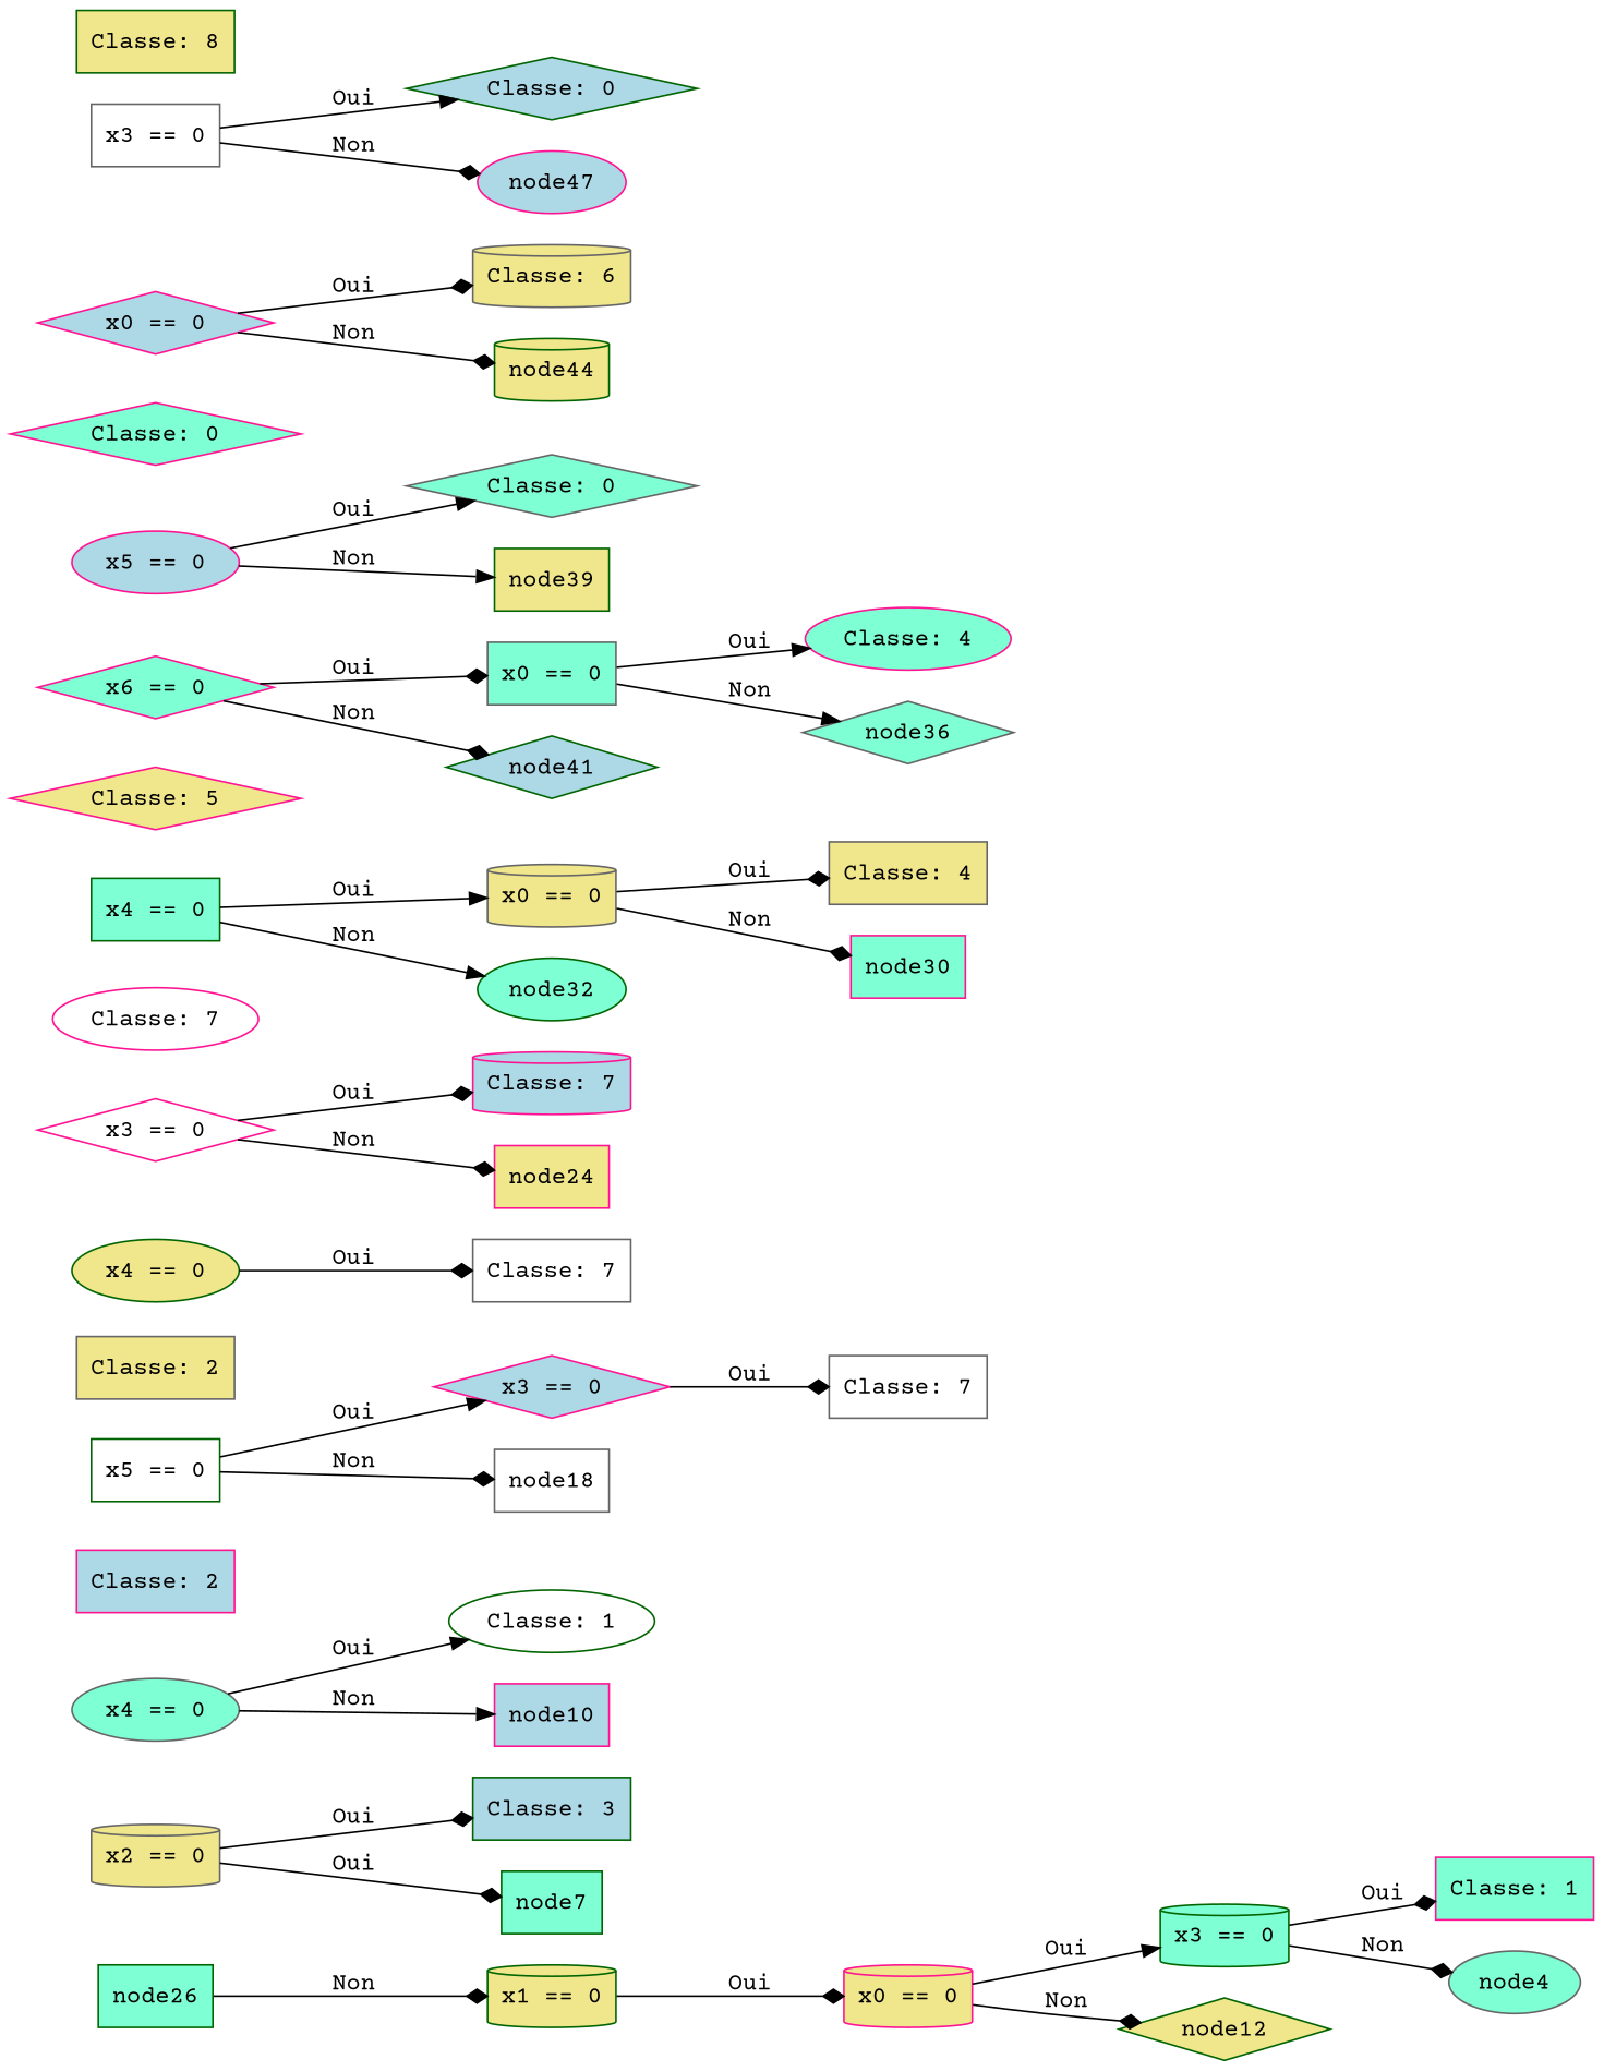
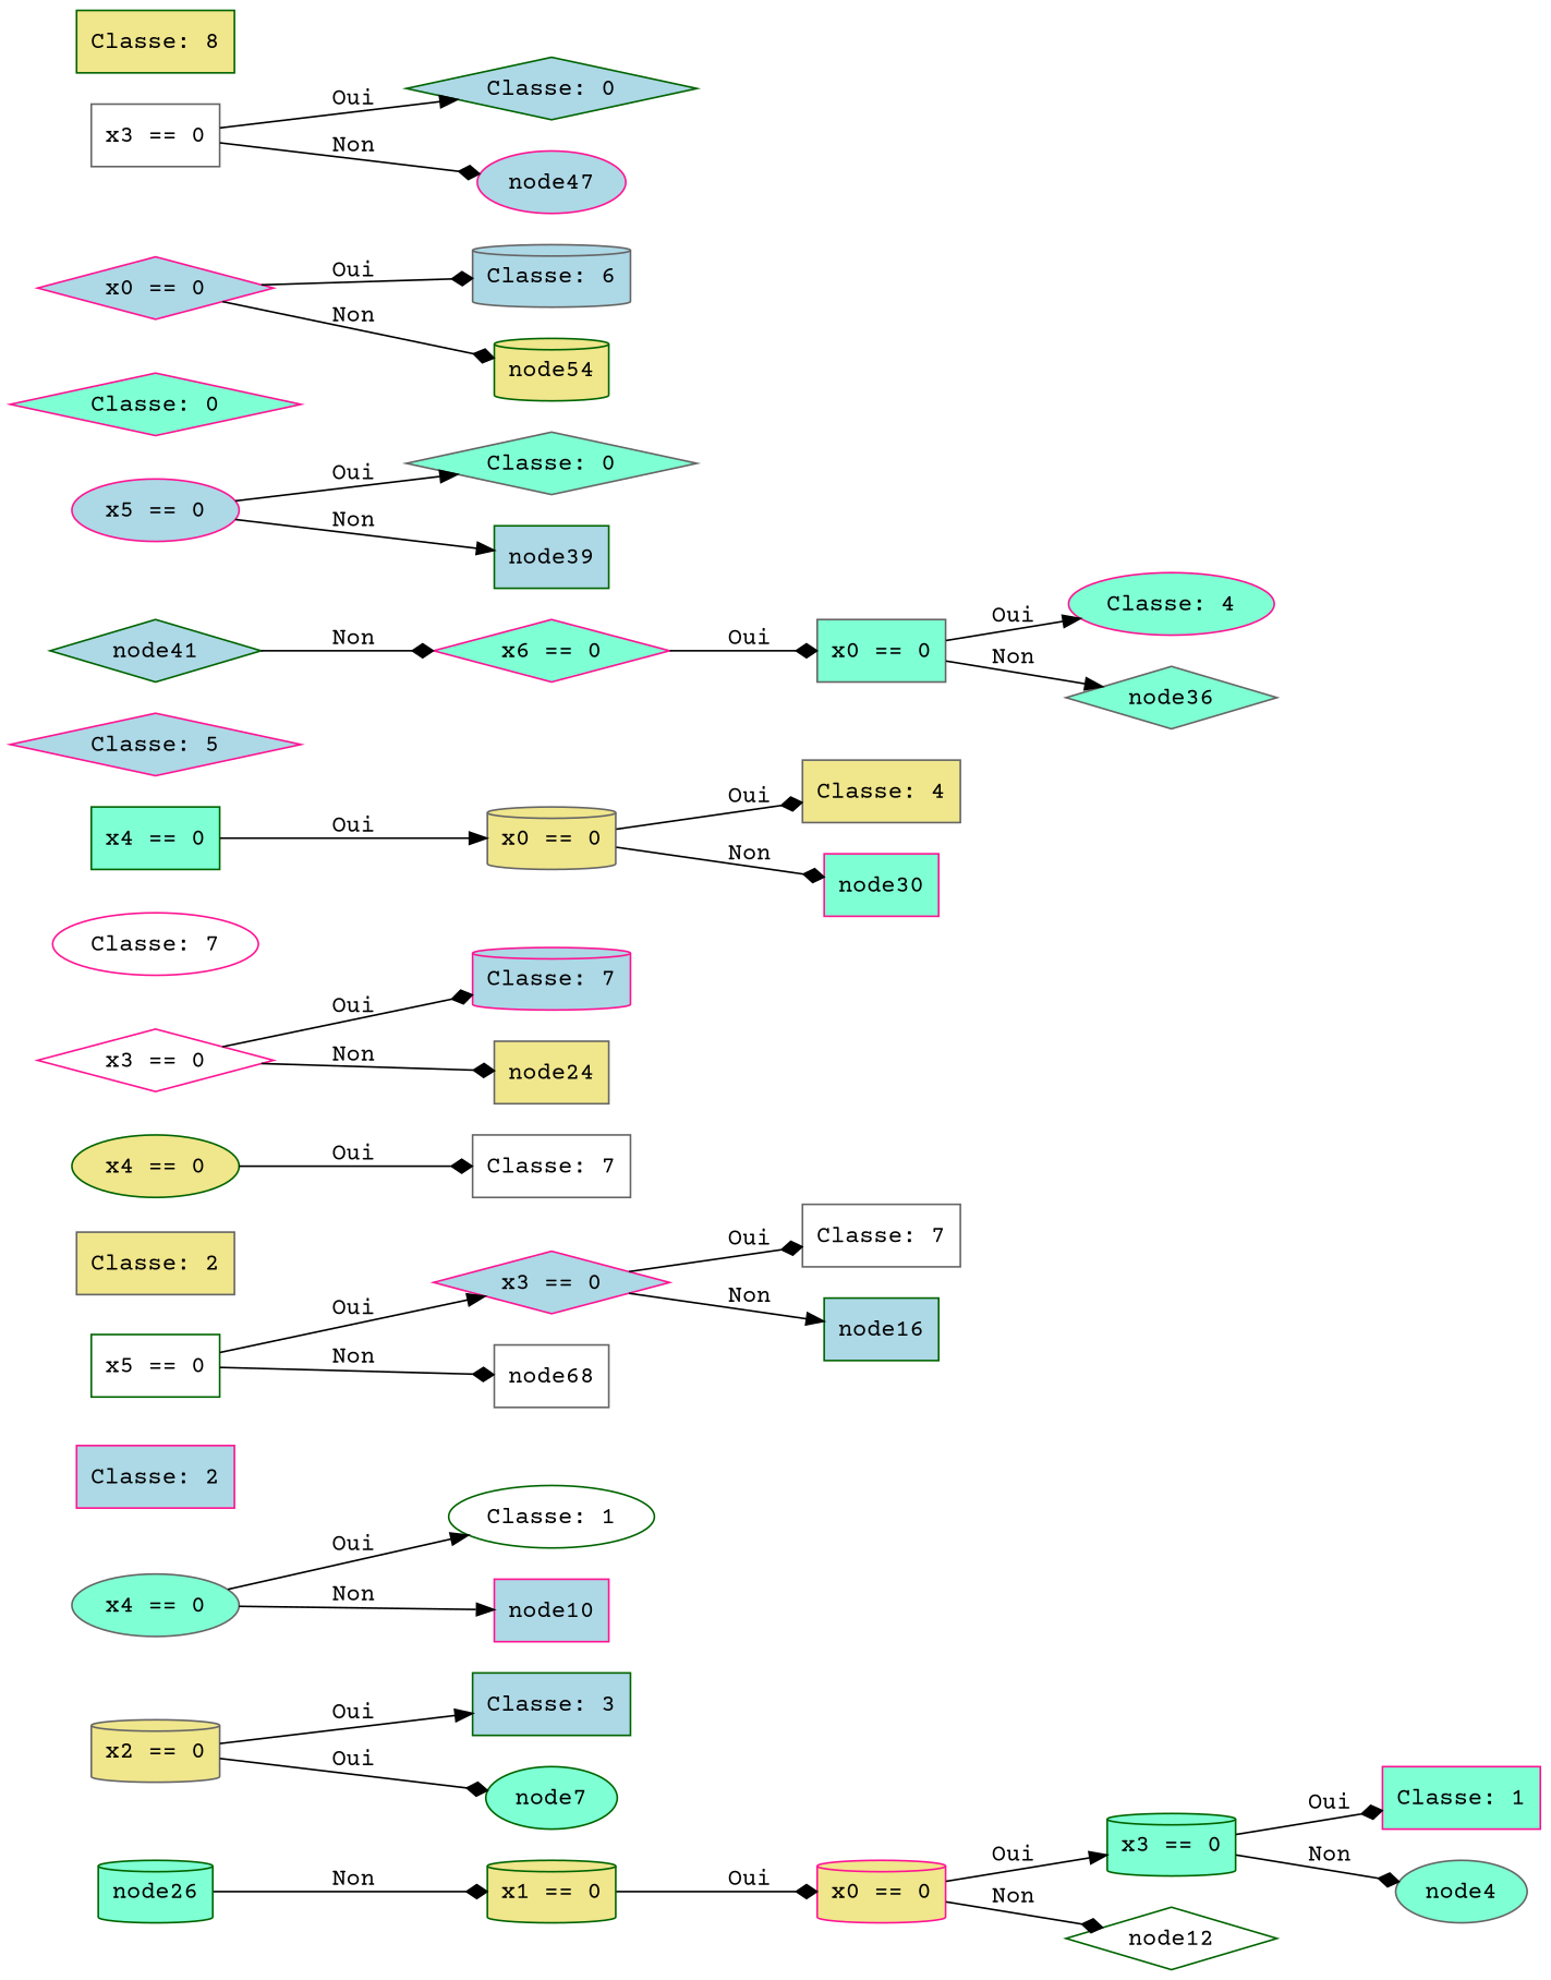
  digraph {
    fontname="Courier Prime"
    rankdir=LR
    node [color=darkgreen fillcolor=aquamarine fontname="Courier Prime" shape=box style=filled]
    edge [arrowhead=diamond fontname="Courier Prime"]
    n1 [fillcolor=khaki label="x1 == 0" shape=cylinder]
    n2 [color=deeppink fillcolor=khaki label="x0 == 0" shape=cylinder]
    n3 [label="x3 == 0" shape=cylinder]
-   node12 [fillcolor=khaki shape=diamond]
-   node26
+   node12 [fillcolor=white shape=diamond]
+   node26 [shape=cylinder]
    n6 [color=deeppink label="Classe: 1"]
    node4 [color=gray40 shape=ellipse]
    n8 [color=gray40 fillcolor=khaki label="x2 == 0" shape=cylinder]
    n9 [fillcolor=lightblue label="Classe: 3"]
-   node7
+   node7 [shape=ellipse]
    n11 [color=gray40 label="x4 == 0" shape=ellipse]
    n12 [fillcolor=white label="Classe: 1" shape=ellipse]
    node10 [color=deeppink fillcolor=lightblue]
    n14 [color=deeppink fillcolor=lightblue label="Classe: 2"]
    n15 [fillcolor=white label="x5 == 0"]
    n16 [color=deeppink fillcolor=lightblue label="x3 == 0" shape=diamond]
-   node18 [color=gray40 fillcolor=white]
+   node18 [color=gray40 fillcolor=white label=node68]
    n18 [color=gray40 fillcolor=white label="Classe: 7"]
+   node16 [fillcolor=lightblue]
    n20 [color=gray40 fillcolor=khaki label="Classe: 2"]
    n21 [fillcolor=khaki label="x4 == 0" shape=ellipse]
    n22 [color=gray40 fillcolor=white label="Classe: 7"]
    n23 [color=deeppink fillcolor=white label="x3 == 0" shape=diamond]
    n24 [color=deeppink fillcolor=lightblue label="Classe: 7" shape=cylinder]
-   node24 [color=deeppink fillcolor=khaki]
+   node24 [color=gray40 fillcolor=khaki]
    n26 [color=deeppink fillcolor=white label="Classe: 7" shape=ellipse]
    n27 [label="x4 == 0"]
    n28 [color=gray40 fillcolor=khaki label="x0 == 0" shape=cylinder]
-   node32 [shape=ellipse]
    n30 [color=gray40 fillcolor=khaki label="Classe: 4"]
    node30 [color=deeppink]
-   n32 [color=deeppink fillcolor=khaki label="Classe: 5" shape=diamond]
+   n32 [color=deeppink fillcolor=lightblue label="Classe: 5" shape=diamond]
    n33 [color=deeppink label="x6 == 0" shape=diamond]
    n34 [color=gray40 label="x0 == 0"]
    node41 [fillcolor=lightblue shape=diamond]
    n36 [color=deeppink label="Classe: 4" shape=ellipse]
    node36 [color=gray40 shape=diamond]
    n38 [color=deeppink fillcolor=lightblue label="x5 == 0" shape=ellipse]
    n39 [color=gray40 label="Classe: 0" shape=diamond]
-   node39 [fillcolor=khaki]
+   node39 [fillcolor=lightblue]
    n41 [color=deeppink label="Classe: 0" shape=diamond]
    n42 [color=deeppink fillcolor=lightblue label="x0 == 0" shape=diamond]
-   n43 [color=gray40 fillcolor=khaki label="Classe: 6" shape=cylinder]
-   node44 [fillcolor=khaki shape=cylinder]
+   n43 [color=gray40 fillcolor=lightblue label="Classe: 6" shape=cylinder]
+   node44 [fillcolor=khaki shape=cylinder label=node54]
    n45 [color=gray40 fillcolor=white label="x3 == 0"]
    n46 [fillcolor=lightblue label="Classe: 0" shape=diamond]
    node47 [color=deeppink fillcolor=lightblue shape=ellipse]
    n48 [fillcolor=khaki label="Classe: 8"]
    n1 -> n2 [label=Oui]
    n2 -> n3 [arrowhead=normal label=Oui]
    n2 -> node12 [label=Non]
    n3 -> n6 [label=Oui]
    n3 -> node4 [label=Non]
    node26 -> n1 [label=Non]
-   n8 -> n9 [label=Oui]
+   n8 -> n9 [arrowhead=normal label=Oui]
    n8 -> node7 [label=Oui]
    n11 -> n12 [arrowhead=normal label=Oui]
    n11 -> node10 [arrowhead=normal label=Non]
    n15 -> n16 [arrowhead=normal label=Oui]
    n15 -> node18 [label=Non]
    n16 -> n18 [label=Oui]
+   n16 -> node16 [arrowhead=normal label=Non]
    n21 -> n22 [label=Oui]
    n23 -> n24 [label=Oui]
    n23 -> node24 [label=Non]
    n27 -> n28 [arrowhead=normal label=Oui]
-   n27 -> node32 [arrowhead=normal label=Non]
    n28 -> n30 [label=Oui]
    n28 -> node30 [label=Non]
    n33 -> n34 [label=Oui]
-   n33 -> node41 [label=Non]
+   node41 -> n33 [label=Non]
    n34 -> n36 [arrowhead=normal label=Oui]
    n34 -> node36 [arrowhead=normal label=Non]
    n38 -> n39 [arrowhead=normal label=Oui]
    n38 -> node39 [arrowhead=normal label=Non]
    n42 -> n43 [label=Oui]
    n42 -> node44 [label=Non]
    n45 -> n46 [arrowhead=normal label=Oui]
    n45 -> node47 [label=Non]
  }
